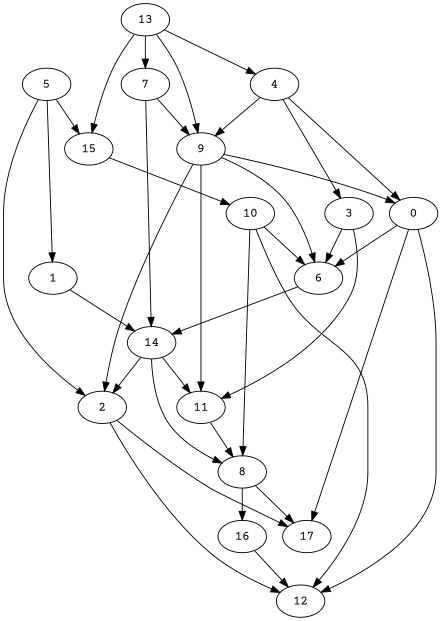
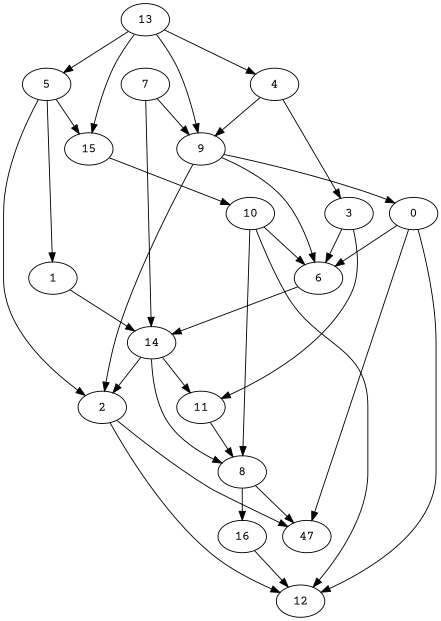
  strict digraph {
    fontname="Courier Prime"
    node [fontname="Courier Prime"]
    edge [fontname="Courier Prime"]
    0
    6
-   17
+   17 [label=47]
    12
    14
    2
    11
    8
    1
    16
    3
    4
    9
    5
    15
    10
    7
    13
    0 -> 6
    0 -> 17
    0 -> 12
    6 -> 14
    14 -> 2
    14 -> 11
    14 -> 8
    2 -> 17
    2 -> 12
    11 -> 8
    8 -> 17
    8 -> 16
    1 -> 14
    16 -> 12
    3 -> 6
    3 -> 11
-   4 -> 0
    4 -> 3
    4 -> 9
    9 -> 0
    9 -> 6
    9 -> 2
-   9 -> 11
    5 -> 2
    5 -> 1
    5 -> 15
    15 -> 10
    10 -> 6
    10 -> 12
    10 -> 8
    7 -> 14
    7 -> 9
    13 -> 4
    13 -> 9
    13 -> 15
-   13 -> 7
+   13 -> 5
  }
